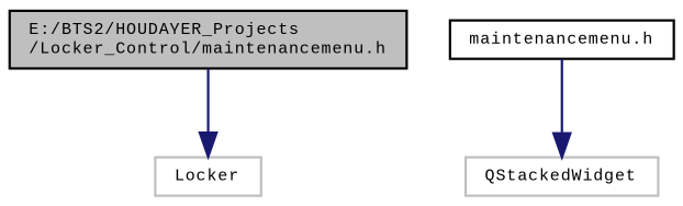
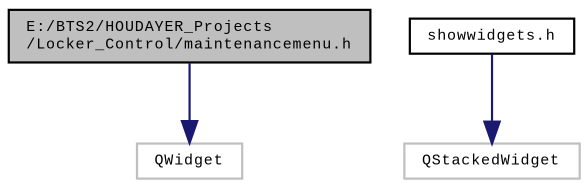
  digraph {
    fontname="Liberation Mono"
    node [color=black fontname="Liberation Mono" fontsize=7 shape=record]
    edge [color=midnightblue fontname="Liberation Mono" fontsize=7 labelfontname=Helvetica labelfontsize=7 style=solid]
    n1 [fillcolor=grey75 fontcolor=black height=0.2 label="E:/BTS2/HOUDAYER_Projects\l/Locker_Control/maintenancemenu.h" style=filled width=0.4]
-   n2 [color=grey75 height=0.2 label=Locker width=0.4]
-   n3 [height=0.2 label="maintenancemenu.h" width=0.4]
+   n2 [color=grey75 height=0.2 label=QWidget width=0.4]
+   n3 [height=0.2 label="showwidgets.h" width=0.4]
    n4 [color=grey75 height=0.2 label=QStackedWidget width=0.4]
    n1 -> n2
    n3 -> n4
  }
